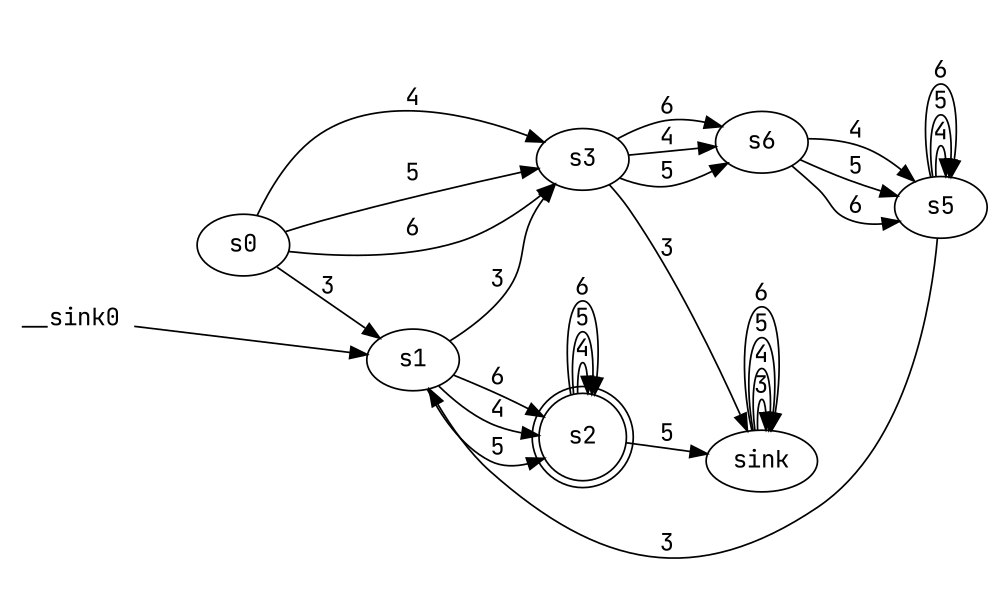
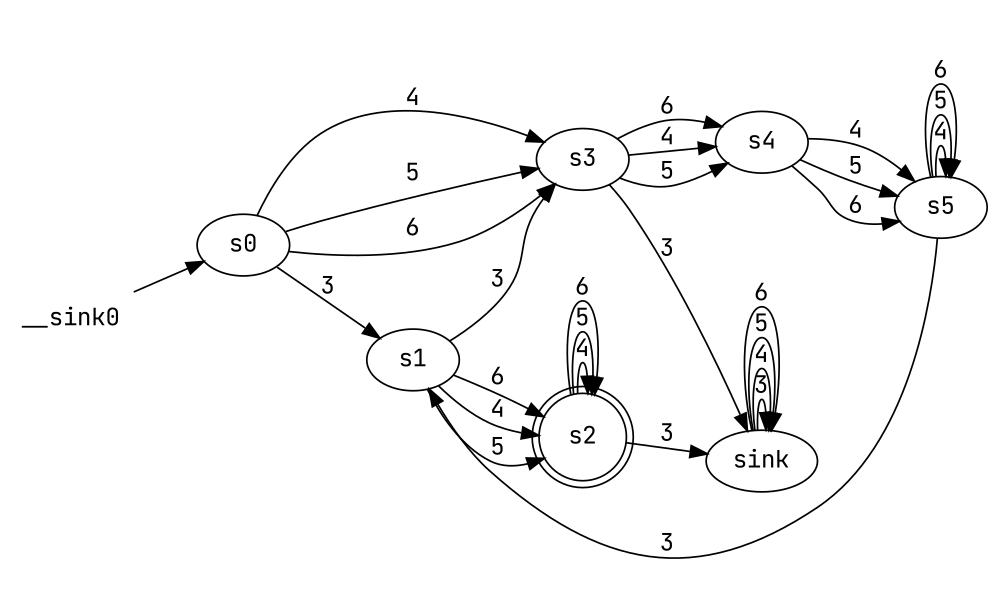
  digraph {
    fontname="JetBrains Mono"
    rankdir=LR
    node [fontname="JetBrains Mono"]
    edge [fontname="JetBrains Mono"]
    n1 [label=s0]
    n2 [label=s1]
    n3 [label=s3]
    n4 [label=s2 shape=doublecircle]
    n5 [label=sink]
-   n6 [label=s6]
+   n6 [label=s4]
    n7 [label=s5]
    n8 [label=__sink0 shape=none]
    n1 -> n2 [label=3]
    n1 -> n3 [label=4]
    n1 -> n3 [label=5]
    n1 -> n3 [label=6]
    n2 -> n3 [label=3]
    n2 -> n4 [label=4]
    n2 -> n4 [label=5]
    n2 -> n4 [label=6]
    n3 -> n5 [label=3]
    n3 -> n6 [label=4]
    n3 -> n6 [label=5]
    n3 -> n6 [label=6]
    n4 -> n4 [label=4]
    n4 -> n4 [label=5]
    n4 -> n4 [label=6]
-   n4 -> n5 [label=5]
+   n4 -> n5 [label=3]
    n5 -> n5 [label=3]
    n5 -> n5 [label=4]
    n5 -> n5 [label=5]
    n5 -> n5 [label=6]
    n6 -> n7 [label=4]
    n6 -> n7 [label=5]
    n6 -> n7 [label=6]
    n7 -> n2 [label=3]
    n7 -> n7 [label=4]
    n7 -> n7 [label=5]
    n7 -> n7 [label=6]
-   n8 -> n2
+   n8 -> n1
  }
